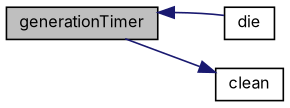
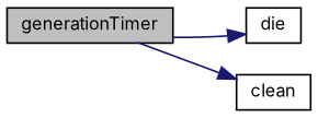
  digraph {
    fontname=Inter
    rankdir=LR
    node [color=black fillcolor=white fontname=Inter fontsize=10 shape=record style=filled]
    edge [color=midnightblue fontname=Inter fontsize=10 labelfontname=Helvetica labelfontsize=10 style=solid]
    n1 [fillcolor=grey75 fontcolor=black height=0.2 label=generationTimer width=0.4]
    n2 [height=0.2 label=die width=0.4]
    n3 [height=0.2 label=clean width=0.4]
-   n2 -> n1
+   n1 -> n2
    n1 -> n3
  }
